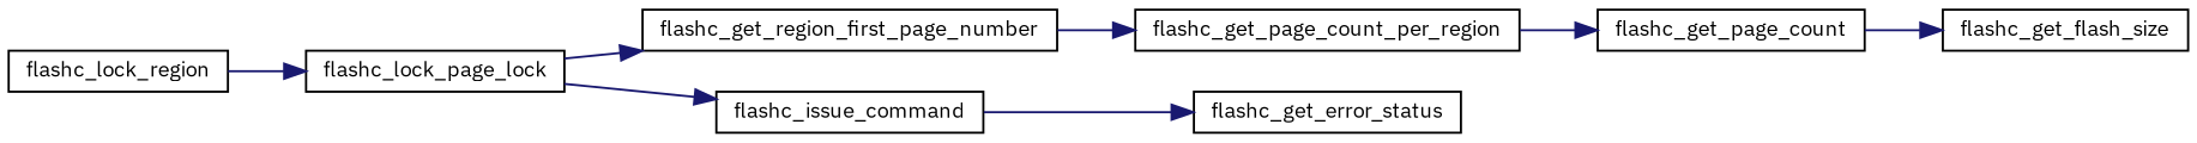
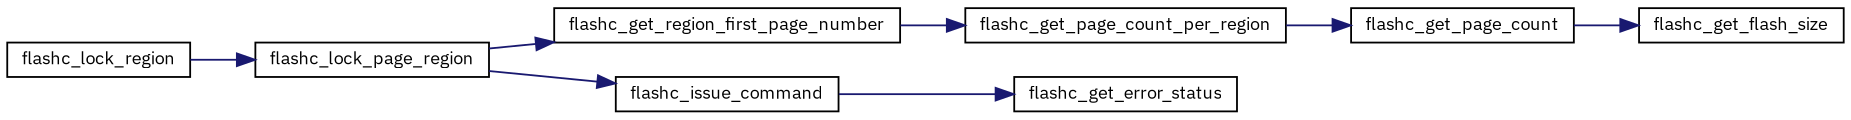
  digraph {
    fontname="IBM Plex Sans"
    rankdir=LR
    node [color=black fillcolor=white fontname="IBM Plex Sans" fontsize=10 shape=record style=filled]
    edge [color=midnightblue fontname="IBM Plex Sans" fontsize=10 labelfontname=FreeSans labelfontsize=10 style=solid]
    n1 [height=0.2 label=flashc_lock_region width=0.4]
-   n2 [height=0.2 label=flashc_lock_page_lock width=0.4]
+   n2 [height=0.2 label=flashc_lock_page_region width=0.4]
    n3 [height=0.2 label=flashc_get_region_first_page_number width=0.4]
    n4 [height=0.2 label=flashc_get_page_count_per_region width=0.4]
    n5 [height=0.2 label=flashc_issue_command width=0.4]
    n6 [height=0.2 label=flashc_get_page_count width=0.4]
    n7 [height=0.2 label=flashc_get_flash_size width=0.4]
    n8 [height=0.2 label=flashc_get_error_status width=0.4]
    n1 -> n2
    n2 -> n3
    n2 -> n5
    n3 -> n4
    n4 -> n6
    n5 -> n8
    n6 -> n7
  }
